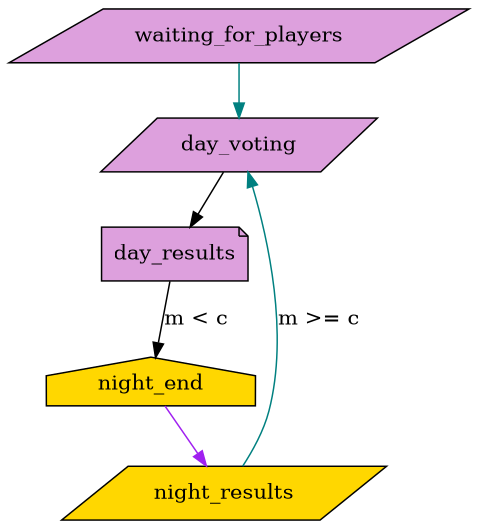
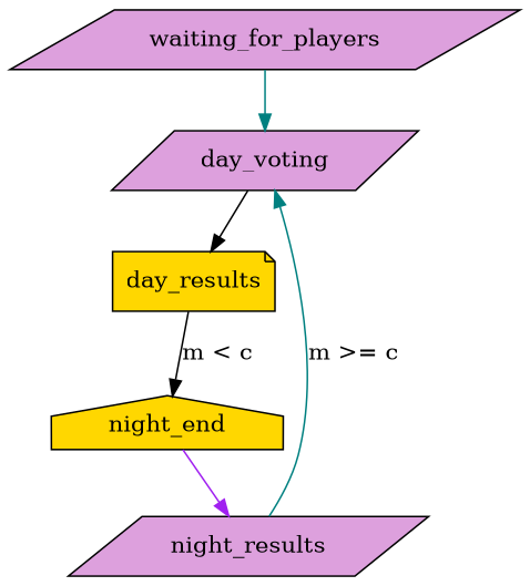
  digraph {
    node [fillcolor=gold shape=parallelogram style=filled]
    edge [color=teal]
    waiting_for_players [fillcolor=plum]
    day_voting [fillcolor=plum]
-   day_results [fillcolor=plum shape=note]
+   day_results [shape=note]
    n4 [label=night_end shape=house]
-   night_results
+   night_results [fillcolor=plum]
    waiting_for_players -> day_voting
    day_voting -> day_results [color=black]
    day_results -> n4 [color=black label="m < c"]
    n4 -> night_results [color=purple]
    night_results -> day_voting [label="m >= c"]
  }
